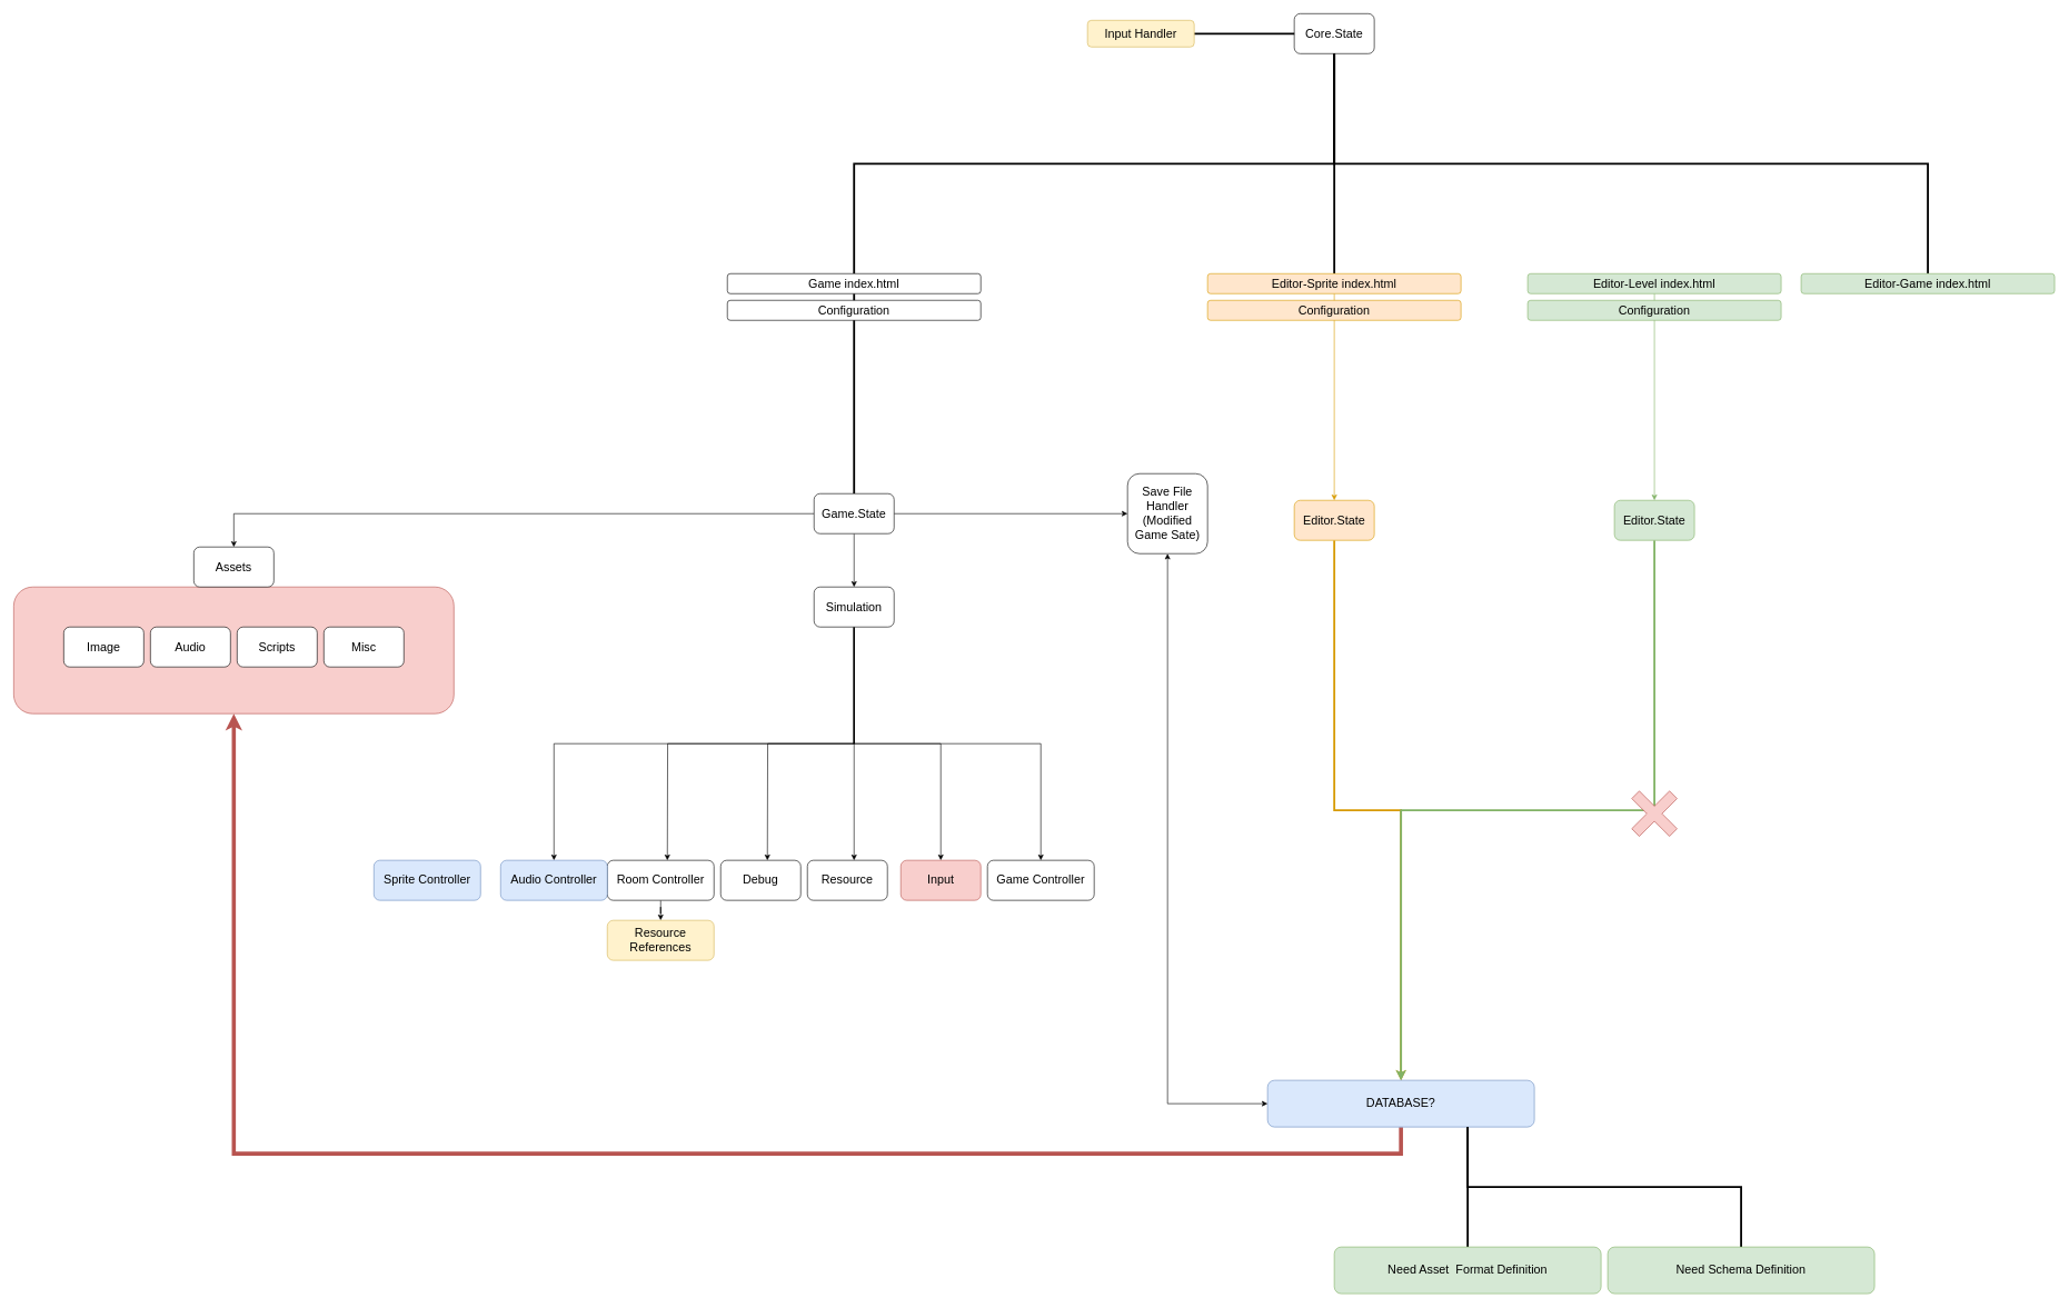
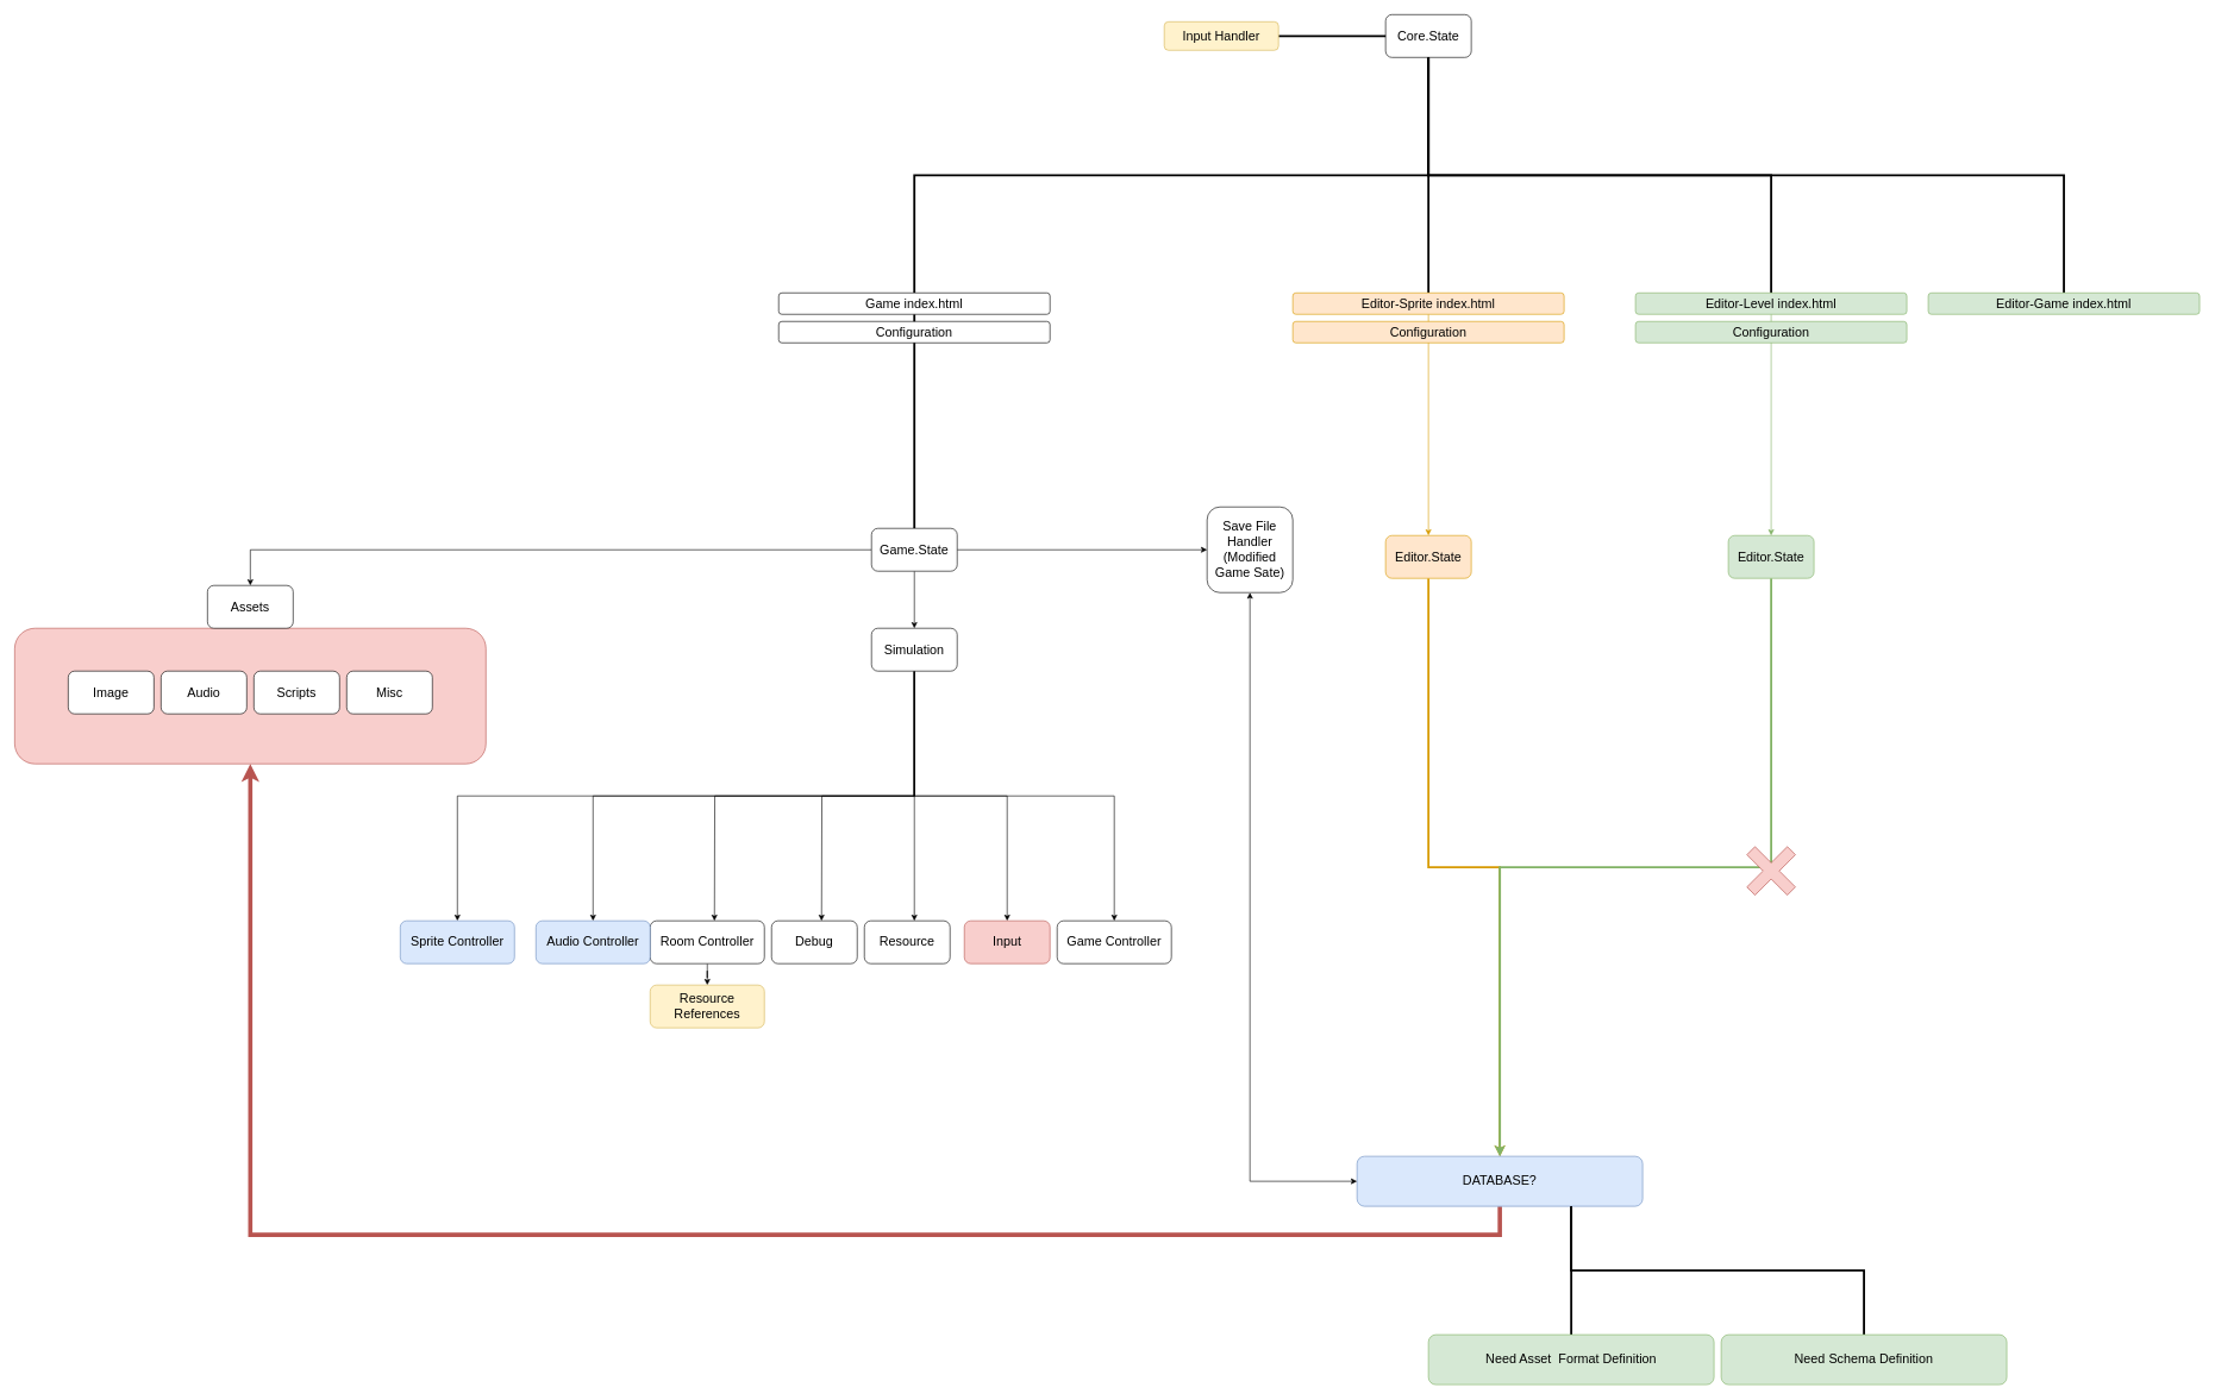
  <mxCell id="0" />
  <mxCell id="1" parent="0" />
  <mxCell id="2" style="edgeStyle=orthogonalEdgeStyle;rounded=0;orthogonalLoop=1;jettySize=auto;html=1;exitX=0.5;exitY=1;exitDx=0;exitDy=0;entryX=0.5;entryY=1;entryDx=0;entryDy=0;fontSize=18;startArrow=classic;startFill=1;endArrow=none;endFill=0;fillColor=#f8cecc;strokeColor=#b85450;strokeWidth=6;" edge="1" parent="1" source="3" target="31"><mxGeometry relative="1" as="geometry"><Array as="points"><mxPoint x="350" y="1730" /><mxPoint x="2100" y="1730" /></Array></mxGeometry></mxCell>
  <mxCell id="3" value="" style="rounded=1;whiteSpace=wrap;html=1;fontSize=18;fillColor=#f8cecc;strokeColor=#b85450;" vertex="1" parent="1"><mxGeometry x="20" y="880" width="660" height="190" as="geometry" /></mxCell>
  <mxCell id="4" style="edgeStyle=orthogonalEdgeStyle;rounded=0;orthogonalLoop=1;jettySize=auto;html=1;exitX=0.5;exitY=1;exitDx=0;exitDy=0;fontSize=18;fillColor=#ffe6cc;strokeColor=#d79b00;" edge="1" parent="1" source="6" target="22"><mxGeometry relative="1" as="geometry" /></mxCell>
  <mxCell id="5" style="edgeStyle=orthogonalEdgeStyle;rounded=0;orthogonalLoop=1;jettySize=auto;html=1;exitX=0.5;exitY=0;exitDx=0;exitDy=0;strokeWidth=3;fontSize=45;startArrow=none;startFill=0;endArrow=none;endFill=0;" edge="1" parent="1" source="6" target="36"><mxGeometry relative="1" as="geometry" /></mxCell>
  <mxCell id="6" value="Editor-Sprite&amp;nbsp;index.html" style="rounded=1;whiteSpace=wrap;html=1;fontSize=18;fillColor=#ffe6cc;strokeColor=#d79b00;" vertex="1" parent="1"><mxGeometry x="1810" width="380" height="30" as="geometry" y="410" /></mxCell>
  <mxCell id="7" style="edgeStyle=orthogonalEdgeStyle;rounded=0;orthogonalLoop=1;jettySize=auto;html=1;exitX=0.5;exitY=1;exitDx=0;exitDy=0;fontSize=18;" edge="1" parent="1" source="14"><mxGeometry relative="1" as="geometry"><mxPoint x="1000" y="1290" as="targetPoint" /></mxGeometry></mxCell>
  <mxCell id="8" style="edgeStyle=orthogonalEdgeStyle;rounded=0;orthogonalLoop=1;jettySize=auto;html=1;exitX=0.5;exitY=1;exitDx=0;exitDy=0;fontSize=18;" edge="1" parent="1" source="14"><mxGeometry relative="1" as="geometry"><mxPoint x="1280" y="1290" as="targetPoint" /></mxGeometry></mxCell>
  <mxCell id="9" style="edgeStyle=orthogonalEdgeStyle;rounded=0;orthogonalLoop=1;jettySize=auto;html=1;exitX=0.5;exitY=1;exitDx=0;exitDy=0;fontSize=18;" edge="1" parent="1" source="14" target="19"><mxGeometry relative="1" as="geometry" /></mxCell>
  <mxCell id="10" style="edgeStyle=orthogonalEdgeStyle;rounded=0;orthogonalLoop=1;jettySize=auto;html=1;exitX=0.5;exitY=1;exitDx=0;exitDy=0;fontSize=18;" edge="1" parent="1" source="14" target="20"><mxGeometry relative="1" as="geometry" /></mxCell>
  <mxCell id="11" style="edgeStyle=orthogonalEdgeStyle;rounded=0;orthogonalLoop=1;jettySize=auto;html=1;exitX=0.5;exitY=1;exitDx=0;exitDy=0;fontSize=18;" edge="1" parent="1" source="14" target="39"><mxGeometry relative="1" as="geometry" /></mxCell>
+ <mxCell id="12" style="edgeStyle=orthogonalEdgeStyle;rounded=0;orthogonalLoop=1;jettySize=auto;html=1;exitX=0.5;exitY=1;exitDx=0;exitDy=0;fontSize=18;" edge="1" parent="1" source="14" target="40"><mxGeometry relative="1" as="geometry" /></mxCell>
  <mxCell id="13" style="edgeStyle=orthogonalEdgeStyle;rounded=0;orthogonalLoop=1;jettySize=auto;html=1;exitX=0.5;exitY=1;exitDx=0;exitDy=0;fontSize=18;startArrow=none;startFill=0;" edge="1" parent="1" source="14"><mxGeometry relative="1" as="geometry"><mxPoint x="1150" y="1290" as="targetPoint" /></mxGeometry></mxCell>
  <mxCell id="14" value="Simulation" style="rounded=1;whiteSpace=wrap;html=1;fontSize=18;" vertex="1" parent="1"><mxGeometry x="1220" y="880" width="120" height="60" as="geometry" /></mxCell>
  <mxCell id="15" value="Debug" style="rounded=1;whiteSpace=wrap;html=1;fontSize=18;" vertex="1" parent="1"><mxGeometry x="1080" y="1290" width="120" height="60" as="geometry" /></mxCell>
  <mxCell id="16" style="edgeStyle=orthogonalEdgeStyle;rounded=0;orthogonalLoop=1;jettySize=auto;html=1;exitX=0.5;exitY=1;exitDx=0;exitDy=0;fontSize=18;" edge="1" parent="1" source="17" target="35"><mxGeometry relative="1" as="geometry" /></mxCell>
  <mxCell id="17" value="Room Controller" style="rounded=1;whiteSpace=wrap;html=1;fontSize=18;" vertex="1" parent="1"><mxGeometry x="910" y="1290" width="160" height="60" as="geometry" /></mxCell>
  <mxCell id="18" value="Resource" style="rounded=1;whiteSpace=wrap;html=1;fontSize=18;" vertex="1" parent="1"><mxGeometry x="1210" y="1290" width="120" height="60" as="geometry" /></mxCell>
  <mxCell id="19" value="Input" style="rounded=1;whiteSpace=wrap;html=1;fontSize=18;fillColor=#f8cecc;strokeColor=#b85450;" vertex="1" parent="1"><mxGeometry x="1350" y="1290" width="120" height="60" as="geometry" /></mxCell>
  <mxCell id="20" value="Game Controller" style="rounded=1;whiteSpace=wrap;html=1;fontSize=18;" vertex="1" parent="1"><mxGeometry x="1480" y="1290" width="160" height="60" as="geometry" /></mxCell>
  <mxCell id="21" style="edgeStyle=orthogonalEdgeStyle;rounded=0;orthogonalLoop=1;jettySize=auto;html=1;exitX=0.5;exitY=1;exitDx=0;exitDy=0;fontSize=18;fillColor=#ffe6cc;strokeColor=#d79b00;strokeWidth=3;" edge="1" parent="1" source="22" target="31"><mxGeometry relative="1" as="geometry" /></mxCell>
  <mxCell id="22" value="Editor.State" style="rounded=1;whiteSpace=wrap;html=1;fontSize=18;fillColor=#ffe6cc;strokeColor=#d79b00;" vertex="1" parent="1"><mxGeometry x="1940" y="750" width="120" height="60" as="geometry" /></mxCell>
  <mxCell id="23" style="edgeStyle=orthogonalEdgeStyle;rounded=0;orthogonalLoop=1;jettySize=auto;html=1;exitX=0.5;exitY=1;exitDx=0;exitDy=0;strokeWidth=3;fontSize=45;startArrow=none;startFill=0;endArrow=none;endFill=0;" edge="1" parent="1" source="25" target="44"><mxGeometry relative="1" as="geometry" /></mxCell>
  <mxCell id="24" style="edgeStyle=orthogonalEdgeStyle;rounded=0;orthogonalLoop=1;jettySize=auto;html=1;exitX=0.5;exitY=0;exitDx=0;exitDy=0;strokeWidth=3;fontSize=45;startArrow=none;startFill=0;endArrow=none;endFill=0;" edge="1" parent="1" source="25" target="36"><mxGeometry relative="1" as="geometry" /></mxCell>
  <mxCell id="25" value="Game index.html" style="rounded=1;whiteSpace=wrap;html=1;fontSize=18;" vertex="1" parent="1"><mxGeometry x="1090" width="380" height="30" as="geometry" y="410" /></mxCell>
  <mxCell id="26" style="edgeStyle=orthogonalEdgeStyle;rounded=0;orthogonalLoop=1;jettySize=auto;html=1;exitX=0.5;exitY=1;exitDx=0;exitDy=0;fontSize=18;fillColor=#d5e8d4;strokeColor=#82b366;" edge="1" parent="1" source="28" target="30"><mxGeometry relative="1" as="geometry" /></mxCell>
+ <mxCell id="27" style="edgeStyle=orthogonalEdgeStyle;rounded=0;orthogonalLoop=1;jettySize=auto;html=1;exitX=0.5;exitY=0;exitDx=0;exitDy=0;strokeWidth=3;fontSize=45;startArrow=none;startFill=0;endArrow=none;endFill=0;" edge="1" parent="1" source="28" target="36"><mxGeometry relative="1" as="geometry" /></mxCell>
  <mxCell id="28" value="Editor-Level index.html" style="rounded=1;whiteSpace=wrap;html=1;fontSize=18;fillColor=#d5e8d4;strokeColor=#82b366;" vertex="1" parent="1"><mxGeometry x="2290" width="380" height="30" as="geometry" y="410" /></mxCell>
  <mxCell id="29" style="edgeStyle=orthogonalEdgeStyle;rounded=0;orthogonalLoop=1;jettySize=auto;html=1;exitX=0.5;exitY=1;exitDx=0;exitDy=0;fontSize=18;fillColor=#d5e8d4;strokeColor=#82b366;strokeWidth=3;" edge="1" parent="1" source="30" target="31"><mxGeometry relative="1" as="geometry" /></mxCell>
  <mxCell id="30" value="Editor.State" style="rounded=1;whiteSpace=wrap;html=1;fontSize=18;fillColor=#d5e8d4;strokeColor=#82b366;" vertex="1" parent="1"><mxGeometry x="2420" y="750" width="120" height="60" as="geometry" /></mxCell>
  <mxCell id="31" value="DATABASE?" style="rounded=1;whiteSpace=wrap;html=1;fontSize=18;fillColor=#dae8fc;strokeColor=#6c8ebf;" vertex="1" parent="1"><mxGeometry x="1900" y="1620" width="400" height="70" as="geometry" /></mxCell>
  <mxCell id="32" style="edgeStyle=orthogonalEdgeStyle;rounded=0;orthogonalLoop=1;jettySize=auto;html=1;exitX=0.5;exitY=1;exitDx=0;exitDy=0;entryX=0;entryY=0.5;entryDx=0;entryDy=0;fontSize=18;startArrow=classic;startFill=1;" edge="1" parent="1" source="33" target="31"><mxGeometry relative="1" as="geometry" /></mxCell>
  <mxCell id="33" value="Save File Handler&lt;br&gt;(Modified Game Sate)" style="rounded=1;whiteSpace=wrap;html=1;fontSize=18;" vertex="1" parent="1"><mxGeometry x="1690" y="710" width="120" height="120" as="geometry" /></mxCell>
  <mxCell id="34" value="" style="shape=cross;whiteSpace=wrap;html=1;fontSize=18;rotation=45;fillColor=#f8cecc;strokeColor=#b85450;" vertex="1" parent="1"><mxGeometry x="2440" y="1180" width="80" height="80" as="geometry" /></mxCell>
  <mxCell id="35" value="Resource References" style="rounded=1;whiteSpace=wrap;html=1;fontSize=18;fillColor=#fff2cc;strokeColor=#d6b656;" vertex="1" parent="1"><mxGeometry x="910" y="1380" width="160" height="60" as="geometry" /></mxCell>
  <mxCell id="36" value="Core.State" style="rounded=1;whiteSpace=wrap;html=1;fontSize=18;" vertex="1" parent="1"><mxGeometry x="1940" y="20" width="120" height="60" as="geometry" /></mxCell>
  <mxCell id="37" style="edgeStyle=orthogonalEdgeStyle;rounded=0;orthogonalLoop=1;jettySize=auto;html=1;exitX=1;exitY=0.5;exitDx=0;exitDy=0;strokeWidth=3;fontSize=45;startArrow=none;startFill=0;endArrow=none;endFill=0;" edge="1" parent="1" source="38" target="36"><mxGeometry relative="1" as="geometry" /></mxCell>
  <mxCell id="38" value="Input Handler" style="rounded=1;whiteSpace=wrap;html=1;fontSize=18;fillColor=#fff2cc;strokeColor=#d6b656;" vertex="1" parent="1"><mxGeometry x="1630" y="30" width="160" height="40" as="geometry" /></mxCell>
  <mxCell id="39" value="Audio Controller" style="rounded=1;whiteSpace=wrap;html=1;fontSize=18;fillColor=#dae8fc;strokeColor=#6c8ebf;" vertex="1" parent="1"><mxGeometry x="750" y="1290" width="160" height="60" as="geometry" /></mxCell>
  <mxCell id="40" value="Sprite Controller" style="rounded=1;whiteSpace=wrap;html=1;fontSize=18;fillColor=#dae8fc;strokeColor=#6c8ebf;" vertex="1" parent="1"><mxGeometry x="560" y="1290" width="160" height="60" as="geometry" /></mxCell>
  <mxCell id="41" style="edgeStyle=orthogonalEdgeStyle;rounded=0;orthogonalLoop=1;jettySize=auto;html=1;exitX=0.5;exitY=1;exitDx=0;exitDy=0;fontSize=18;startArrow=none;startFill=0;" edge="1" parent="1" source="44" target="14"><mxGeometry relative="1" as="geometry" /></mxCell>
  <mxCell id="42" style="edgeStyle=orthogonalEdgeStyle;rounded=0;orthogonalLoop=1;jettySize=auto;html=1;exitX=0;exitY=0.5;exitDx=0;exitDy=0;fontSize=18;startArrow=none;startFill=0;endArrow=classic;endFill=1;" edge="1" parent="1" source="44" target="45"><mxGeometry relative="1" as="geometry" /></mxCell>
  <mxCell id="43" style="edgeStyle=orthogonalEdgeStyle;rounded=0;orthogonalLoop=1;jettySize=auto;html=1;exitX=1;exitY=0.5;exitDx=0;exitDy=0;fontSize=18;startArrow=none;startFill=0;endArrow=classic;endFill=1;" edge="1" parent="1" source="44" target="33"><mxGeometry relative="1" as="geometry" /></mxCell>
  <mxCell id="44" value="Game.State" style="rounded=1;whiteSpace=wrap;html=1;fontSize=18;" vertex="1" parent="1"><mxGeometry x="1220" y="740" width="120" height="60" as="geometry" /></mxCell>
  <mxCell id="45" value="Assets" style="rounded=1;whiteSpace=wrap;html=1;fontSize=18;" vertex="1" parent="1"><mxGeometry x="290" y="820" width="120" height="60" as="geometry" /></mxCell>
  <mxCell id="46" value="Image" style="rounded=1;whiteSpace=wrap;html=1;fontSize=18;" vertex="1" parent="1"><mxGeometry x="95" y="940" width="120" height="60" as="geometry" /></mxCell>
  <mxCell id="47" value="Audio" style="rounded=1;whiteSpace=wrap;html=1;fontSize=18;" vertex="1" parent="1"><mxGeometry x="225" y="940" width="120" height="60" as="geometry" /></mxCell>
  <mxCell id="48" value="Scripts" style="rounded=1;whiteSpace=wrap;html=1;fontSize=18;" vertex="1" parent="1"><mxGeometry x="355" y="940" width="120" height="60" as="geometry" /></mxCell>
  <mxCell id="49" value="Misc" style="rounded=1;whiteSpace=wrap;html=1;fontSize=18;" vertex="1" parent="1"><mxGeometry x="485" y="940" width="120" height="60" as="geometry" /></mxCell>
  <mxCell id="50" style="edgeStyle=orthogonalEdgeStyle;rounded=0;orthogonalLoop=1;jettySize=auto;html=1;exitX=0.5;exitY=0;exitDx=0;exitDy=0;strokeWidth=3;fontSize=45;startArrow=none;startFill=0;endArrow=none;endFill=0;" edge="1" parent="1" source="51" target="36"><mxGeometry relative="1" as="geometry" /></mxCell>
  <mxCell id="51" value="Editor-Game index.html" style="rounded=1;whiteSpace=wrap;html=1;fontSize=18;fillColor=#d5e8d4;strokeColor=#82b366;" vertex="1" parent="1"><mxGeometry x="2700" width="380" height="30" as="geometry" y="410" /></mxCell>
  <mxCell id="52" value="Configuration" style="rounded=1;whiteSpace=wrap;html=1;fontSize=18;fillColor=#ffe6cc;strokeColor=#d79b00;" vertex="1" parent="1"><mxGeometry x="1810" y="450" width="380" height="30" as="geometry" /></mxCell>
  <mxCell id="53" value="Configuration" style="rounded=1;whiteSpace=wrap;html=1;fontSize=18;fillColor=#d5e8d4;strokeColor=#82b366;" vertex="1" parent="1"><mxGeometry x="2290" y="450" width="380" height="30" as="geometry" /></mxCell>
  <mxCell id="54" value="Configuration" style="rounded=1;whiteSpace=wrap;html=1;fontSize=18;" vertex="1" parent="1"><mxGeometry x="1090" y="450" width="380" height="30" as="geometry" /></mxCell>
  <mxCell id="55" style="edgeStyle=orthogonalEdgeStyle;rounded=0;orthogonalLoop=1;jettySize=auto;html=1;exitX=0.5;exitY=0;exitDx=0;exitDy=0;entryX=0.75;entryY=1;entryDx=0;entryDy=0;strokeWidth=3;fontSize=45;startArrow=none;startFill=0;endArrow=none;endFill=0;" edge="1" parent="1" source="56" target="31"><mxGeometry relative="1" as="geometry" /></mxCell>
  <mxCell id="56" value="Need Asset&amp;nbsp; Format Definition" style="rounded=1;whiteSpace=wrap;html=1;fontSize=18;fillColor=#d5e8d4;strokeColor=#82b366;" vertex="1" parent="1"><mxGeometry x="2000" y="1870" width="400" height="70" as="geometry" /></mxCell>
  <mxCell id="57" style="edgeStyle=orthogonalEdgeStyle;rounded=0;orthogonalLoop=1;jettySize=auto;html=1;exitX=0.5;exitY=0;exitDx=0;exitDy=0;entryX=0.75;entryY=1;entryDx=0;entryDy=0;strokeWidth=3;fontSize=45;startArrow=none;startFill=0;endArrow=none;endFill=0;" edge="1" parent="1" source="58" target="31"><mxGeometry relative="1" as="geometry" /></mxCell>
  <mxCell id="58" value="Need Schema Definition" style="rounded=1;whiteSpace=wrap;html=1;fontSize=18;fillColor=#d5e8d4;strokeColor=#82b366;" vertex="1" parent="1"><mxGeometry x="2410" y="1870" width="400" height="70" as="geometry" /></mxCell>
